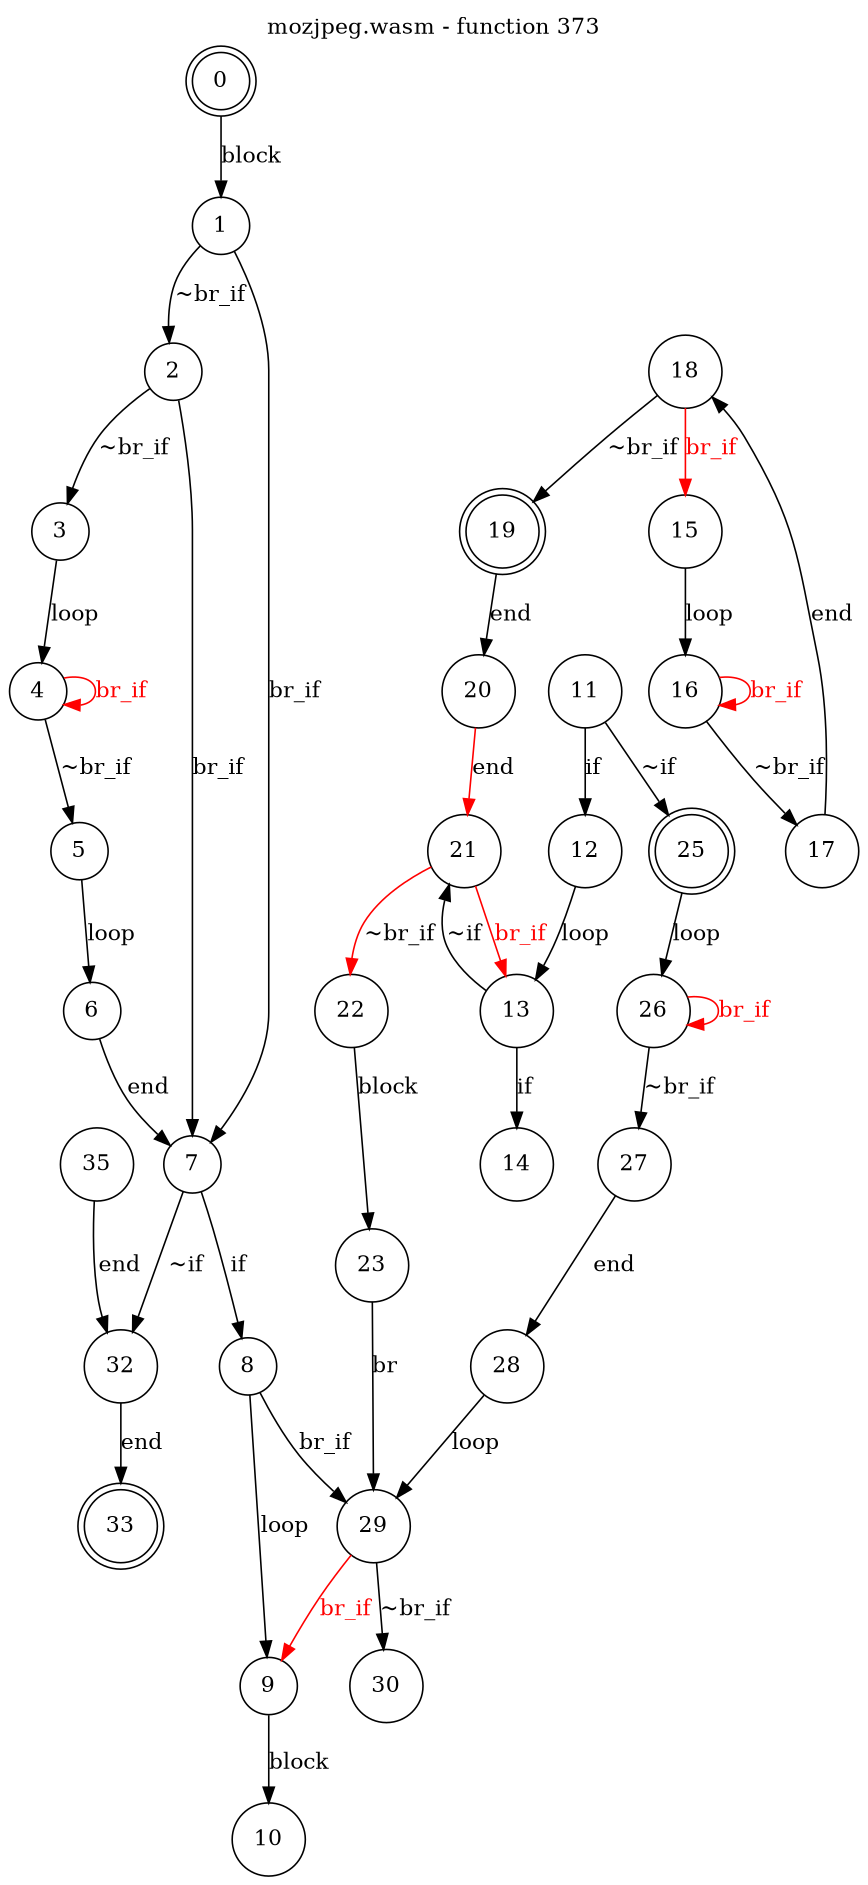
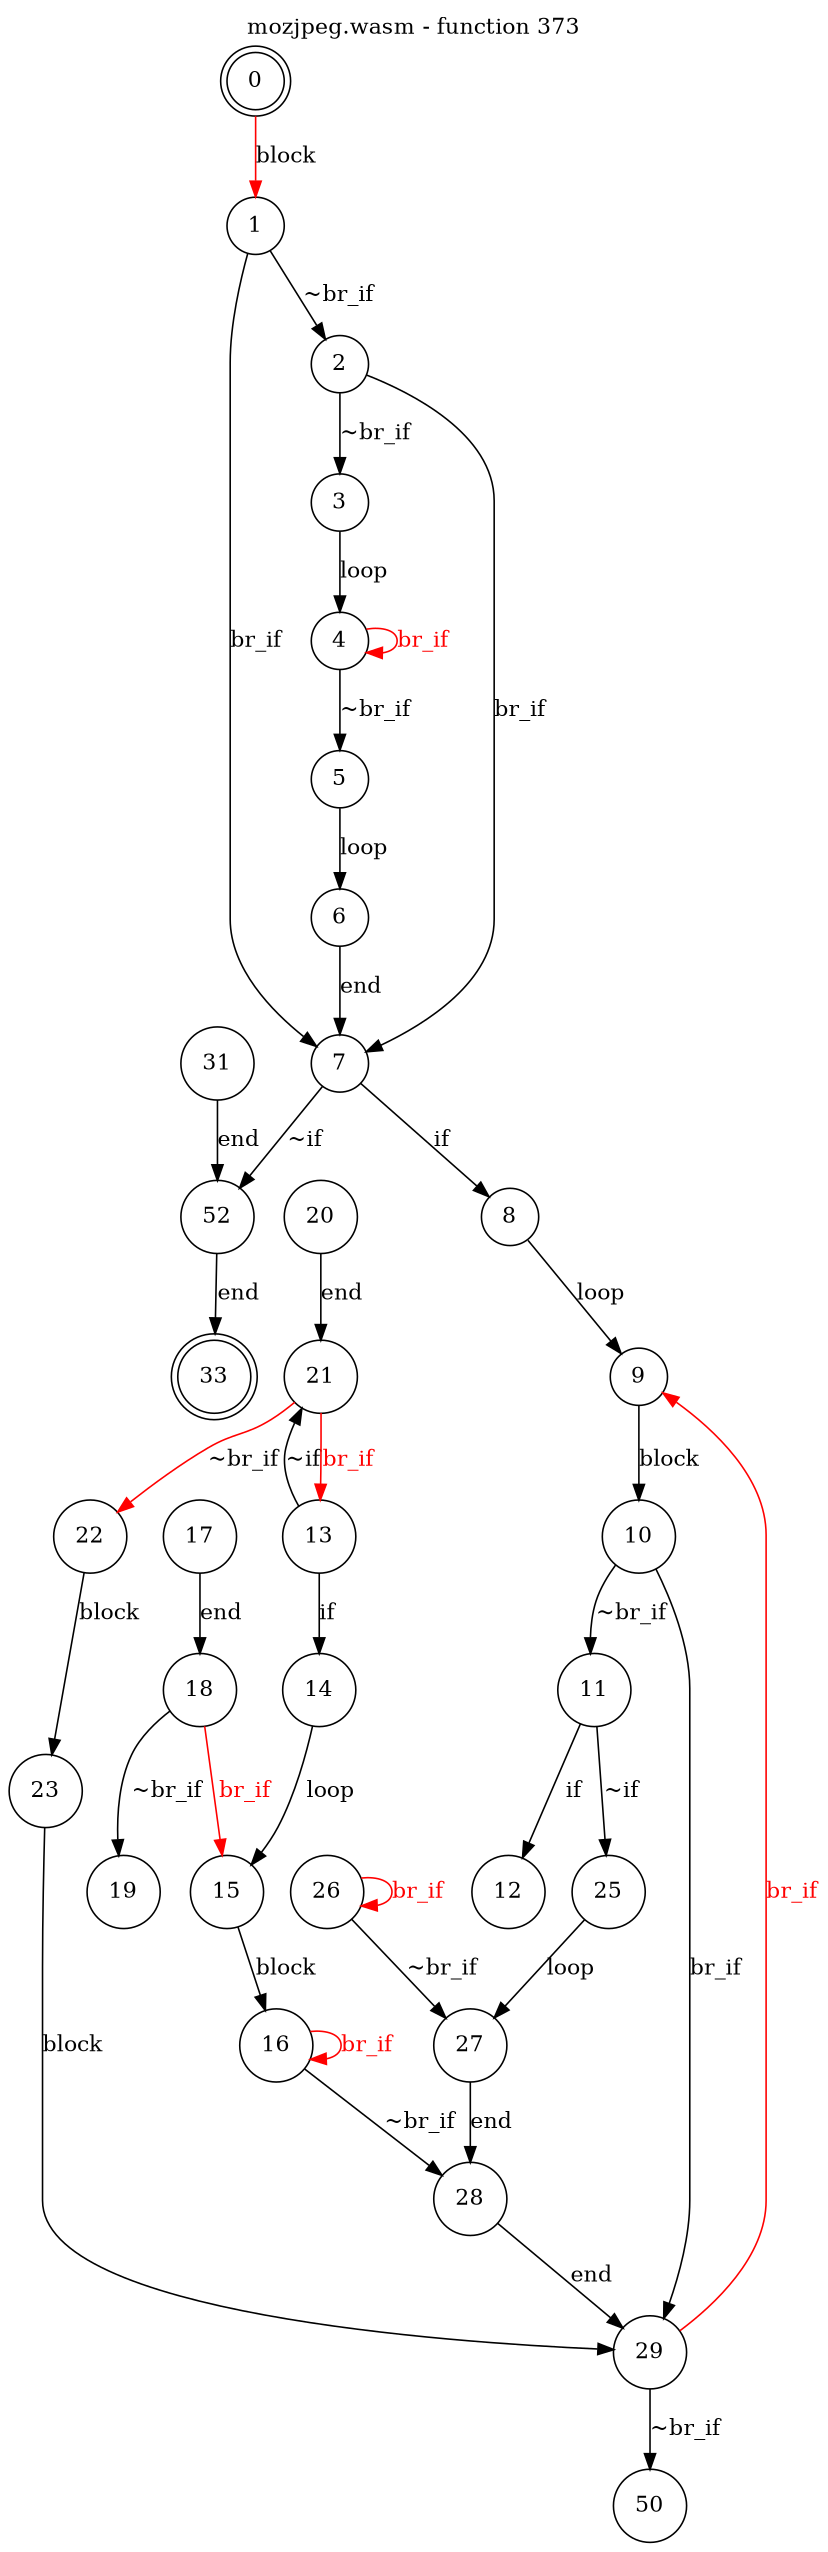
  digraph {
    label="mozjpeg.wasm - function 373"
    labelfontcolor=black
    labelfontname=Helvetica
    labelfontsize=16
    labelloc=t
    node [shape=circle]
    0 [shape=doublecircle]
    1
    2
    7
    33 [shape=doublecircle]
    3
    8
-   32
+   32 [label=52]
    4
    9
    5
    6
    10
    11
    29
    12
-   25 [shape=doublecircle]
-   30
+   25
+   30 [label=50]
    13
    26
    14
    21
    27
    15
    22
    16
    23
    17
    18
-   19 [shape=doublecircle]
+   19
    20
    28
-   31 [label=35]
-   0 -> 1 [label=block]
+   31
+   0 -> 1 [label=block color=red]
    1 -> 2 [label="~br_if"]
    1 -> 7 [label=br_if]
    2 -> 7 [label=br_if]
    2 -> 3 [label="~br_if"]
    7 -> 8 [label=if]
    7 -> 32 [label="~if"]
    3 -> 4 [label=loop]
    8 -> 9 [label=loop]
    32 -> 33 [label=end]
    4 -> 4 [color=red fontcolor=red label=br_if]
    4 -> 5 [label="~br_if"]
    9 -> 10 [label=block]
    5 -> 6 [label=loop]
    6 -> 7 [label=end]
-   8 -> 29 [label=br_if]
+   10 -> 11 [label="~br_if"]
+   10 -> 29 [label=br_if]
    11 -> 12 [label=if]
    11 -> 25 [label="~if"]
    29 -> 9 [color=red fontcolor=red label=br_if]
    29 -> 30 [label="~br_if"]
-   12 -> 13 [label=loop]
-   25 -> 26 [label=loop]
+   25 -> 27 [label=loop]
    13 -> 14 [label=if]
    13 -> 21 [label="~if"]
    26 -> 26 [color=red fontcolor=red label=br_if]
    26 -> 27 [label="~br_if"]
+   14 -> 15 [label=loop]
    21 -> 13 [color=red fontcolor=red label=br_if]
    21 -> 22 [color=red label="~br_if"]
    27 -> 28 [label=end]
-   15 -> 16 [label=loop]
+   15 -> 16 [label=block]
    22 -> 23 [label=block]
    16 -> 16 [color=red fontcolor=red label=br_if]
-   16 -> 17 [label="~br_if"]
-   23 -> 29 [label=br]
+   16 -> 28 [label="~br_if"]
+   23 -> 29 [label=block]
    17 -> 18 [label=end]
    18 -> 15 [color=red fontcolor=red label=br_if]
    18 -> 19 [label="~br_if"]
-   19 -> 20 [label=end]
-   20 -> 21 [label=end color=red]
-   28 -> 29 [label=loop]
+   20 -> 21 [label=end]
+   28 -> 29 [label=end]
    31 -> 32 [label=end]
  }
